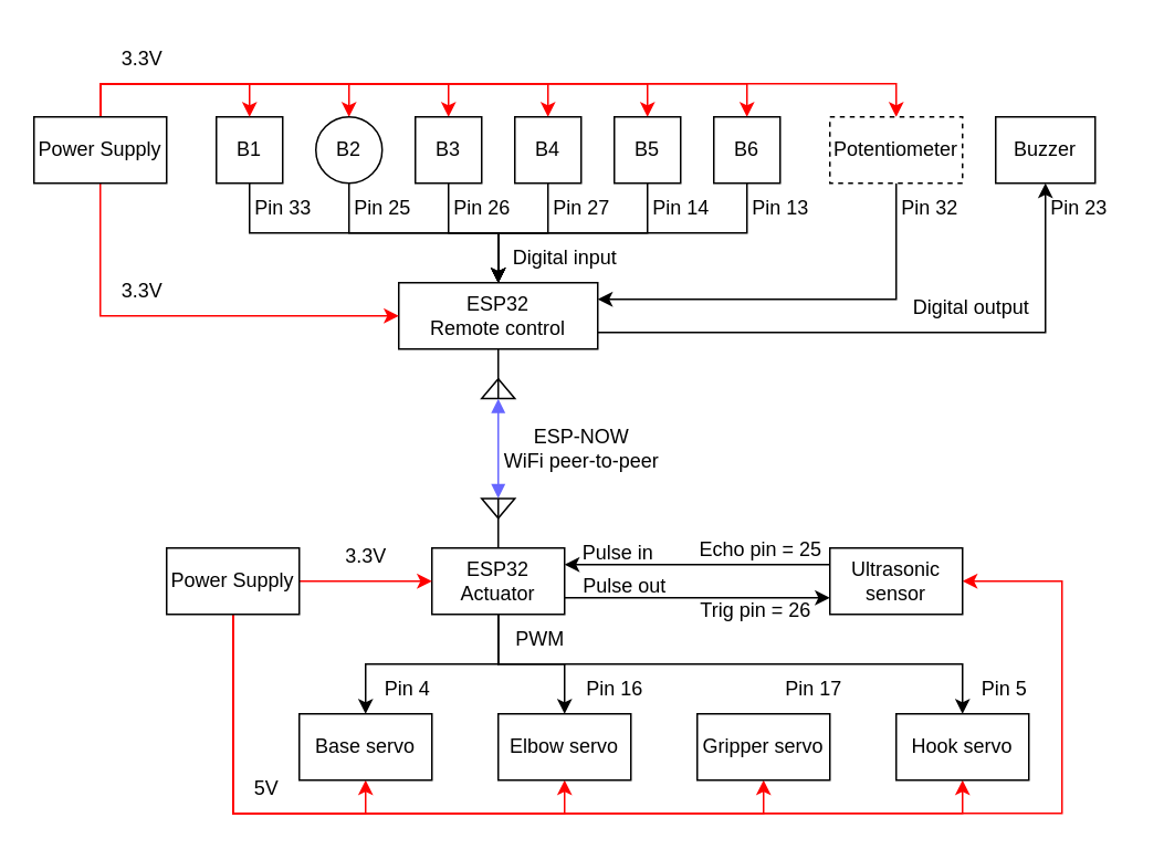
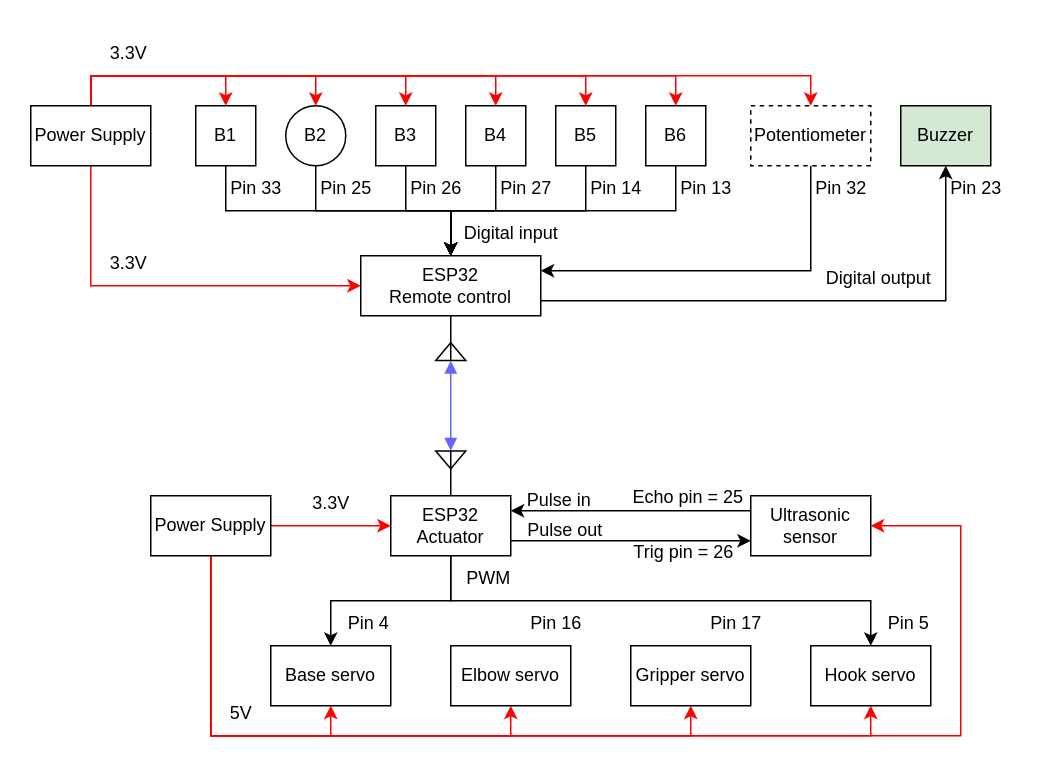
  <mxCell id="0" />
  <mxCell id="1" parent="0" />
  <mxCell id="2" style="edgeStyle=orthogonalEdgeStyle;rounded=0;orthogonalLoop=1;jettySize=auto;html=1;entryX=0.5;entryY=0;entryDx=0;entryDy=0;" edge="1" parent="1" source="6" target="14"><mxGeometry relative="1" as="geometry"><Array as="points"><mxPoint x="300" y="400" /><mxPoint x="220" y="400" /></Array></mxGeometry></mxCell>
- <mxCell id="3" style="edgeStyle=orthogonalEdgeStyle;rounded=0;orthogonalLoop=1;jettySize=auto;html=1;entryX=0.5;entryY=0;entryDx=0;entryDy=0;" edge="1" parent="1" source="6" target="15"><mxGeometry relative="1" as="geometry"><Array as="points"><mxPoint x="300" y="400" /><mxPoint x="340" y="400" /></Array></mxGeometry></mxCell>
  <mxCell id="4" style="edgeStyle=orthogonalEdgeStyle;rounded=0;orthogonalLoop=1;jettySize=auto;html=1;entryX=0.5;entryY=0;entryDx=0;entryDy=0;" edge="1" parent="1" source="6" target="17"><mxGeometry relative="1" as="geometry"><Array as="points"><mxPoint x="300" y="400" /><mxPoint x="580" y="400" /></Array></mxGeometry></mxCell>
  <mxCell id="5" style="edgeStyle=orthogonalEdgeStyle;rounded=0;orthogonalLoop=1;jettySize=auto;html=1;entryX=0;entryY=0.75;entryDx=0;entryDy=0;" edge="1" parent="1" source="6" target="24"><mxGeometry relative="1" as="geometry"><Array as="points"><mxPoint x="380" y="360" /><mxPoint x="380" y="360" /></Array></mxGeometry></mxCell>
  <mxCell id="6" value="ESP32&lt;div&gt;Actuator&lt;/div&gt;" style="rounded=0;whiteSpace=wrap;html=1;" vertex="1" parent="1"><mxGeometry x="260" y="330" width="80" height="40" as="geometry" /></mxCell>
  <mxCell id="7" value="" style="edgeStyle=orthogonalEdgeStyle;rounded=0;orthogonalLoop=1;jettySize=auto;html=1;strokeColor=#FF0000;" edge="1" parent="1" source="13" target="6"><mxGeometry relative="1" as="geometry" /></mxCell>
  <mxCell id="8" style="edgeStyle=orthogonalEdgeStyle;rounded=0;orthogonalLoop=1;jettySize=auto;html=1;entryX=0.5;entryY=1;entryDx=0;entryDy=0;strokeColor=#FF0000;" edge="1" parent="1" source="13" target="14"><mxGeometry relative="1" as="geometry" /></mxCell>
  <mxCell id="9" style="edgeStyle=orthogonalEdgeStyle;rounded=0;orthogonalLoop=1;jettySize=auto;html=1;entryX=0.5;entryY=1;entryDx=0;entryDy=0;strokeColor=#FF0000;" edge="1" parent="1" source="13" target="15"><mxGeometry relative="1" as="geometry"><Array as="points"><mxPoint x="140" y="490" /><mxPoint x="340" y="490" /></Array></mxGeometry></mxCell>
  <mxCell id="10" style="edgeStyle=orthogonalEdgeStyle;rounded=0;orthogonalLoop=1;jettySize=auto;html=1;entryX=0.5;entryY=1;entryDx=0;entryDy=0;strokeColor=#FF0000;" edge="1" parent="1" source="13" target="16"><mxGeometry relative="1" as="geometry"><Array as="points"><mxPoint x="140" y="490" /><mxPoint x="460" y="490" /></Array></mxGeometry></mxCell>
  <mxCell id="11" style="edgeStyle=orthogonalEdgeStyle;rounded=0;orthogonalLoop=1;jettySize=auto;html=1;entryX=0.5;entryY=1;entryDx=0;entryDy=0;strokeColor=#FF0000;" edge="1" parent="1" source="13" target="17"><mxGeometry relative="1" as="geometry"><Array as="points"><mxPoint x="140" y="490" /><mxPoint x="580" y="490" /></Array></mxGeometry></mxCell>
  <mxCell id="12" style="edgeStyle=orthogonalEdgeStyle;rounded=0;orthogonalLoop=1;jettySize=auto;html=1;entryX=1;entryY=0.5;entryDx=0;entryDy=0;strokeColor=#FF0000;" edge="1" parent="1" source="13" target="24"><mxGeometry relative="1" as="geometry"><Array as="points"><mxPoint x="140" y="490" /><mxPoint x="640" y="490" /><mxPoint x="640" y="350" /></Array></mxGeometry></mxCell>
  <mxCell id="13" value="Power Supply" style="rounded=0;whiteSpace=wrap;html=1;" vertex="1" parent="1"><mxGeometry x="100" y="330" width="80" height="40" as="geometry" /></mxCell>
  <mxCell id="14" value="Base servo" style="rounded=0;whiteSpace=wrap;html=1;" vertex="1" parent="1"><mxGeometry x="180" y="430" width="80" height="40" as="geometry" /></mxCell>
  <mxCell id="15" value="Elbow servo" style="rounded=0;whiteSpace=wrap;html=1;" vertex="1" parent="1"><mxGeometry x="300" y="430" width="80" height="40" as="geometry" /></mxCell>
  <mxCell id="16" value="Gripper servo" style="rounded=0;whiteSpace=wrap;html=1;" vertex="1" parent="1"><mxGeometry x="420" y="430" width="80" height="40" as="geometry" /></mxCell>
  <mxCell id="17" value="Hook servo" style="rounded=0;whiteSpace=wrap;html=1;" vertex="1" parent="1"><mxGeometry x="540" y="430" width="80" height="40" as="geometry" /></mxCell>
  <mxCell id="18" value="Pin 4" style="text;html=1;align=center;verticalAlign=middle;resizable=0;points=[];autosize=1;strokeColor=none;fillColor=none;" vertex="1" parent="1"><mxGeometry x="220" y="400" width="50" height="30" as="geometry" /></mxCell>
  <mxCell id="19" value="Pin 16" style="text;html=1;align=center;verticalAlign=middle;resizable=0;points=[];autosize=1;strokeColor=none;fillColor=none;" vertex="1" parent="1"><mxGeometry x="340" y="400" width="60" height="30" as="geometry" /></mxCell>
  <mxCell id="20" value="Pin 17" style="text;html=1;align=center;verticalAlign=middle;resizable=0;points=[];autosize=1;strokeColor=none;fillColor=none;" vertex="1" parent="1"><mxGeometry x="460" y="400" width="60" height="30" as="geometry" /></mxCell>
  <mxCell id="21" value="Pin 5" style="text;html=1;align=center;verticalAlign=middle;resizable=0;points=[];autosize=1;strokeColor=none;fillColor=none;" vertex="1" parent="1"><mxGeometry x="580" y="400" width="50" height="30" as="geometry" /></mxCell>
  <mxCell id="22" value="3.3V" style="text;html=1;align=center;verticalAlign=middle;resizable=0;points=[];autosize=1;strokeColor=none;fillColor=none;" vertex="1" parent="1"><mxGeometry x="195" y="320" width="50" height="30" as="geometry" /></mxCell>
  <mxCell id="23" style="edgeStyle=orthogonalEdgeStyle;rounded=0;orthogonalLoop=1;jettySize=auto;html=1;entryX=1;entryY=0.25;entryDx=0;entryDy=0;" edge="1" parent="1" source="24" target="6"><mxGeometry relative="1" as="geometry"><Array as="points"><mxPoint x="460" y="340" /><mxPoint x="460" y="340" /></Array></mxGeometry></mxCell>
  <mxCell id="24" value="Ultrasonic sensor" style="rounded=0;whiteSpace=wrap;html=1;" vertex="1" parent="1"><mxGeometry x="500" y="330" width="80" height="40" as="geometry" /></mxCell>
  <mxCell id="25" value="Trig pin = 26" style="text;html=1;align=center;verticalAlign=middle;resizable=0;points=[];autosize=1;strokeColor=none;fillColor=none;" vertex="1" parent="1"><mxGeometry x="410" y="353" width="90" height="30" as="geometry" /></mxCell>
  <mxCell id="26" value="Echo pin = 25" style="text;html=1;align=center;verticalAlign=middle;resizable=0;points=[];autosize=1;strokeColor=none;fillColor=none;" vertex="1" parent="1"><mxGeometry x="408" y="316" width="100" height="30" as="geometry" /></mxCell>
  <mxCell id="27" value="5V" style="text;html=1;align=center;verticalAlign=middle;resizable=0;points=[];autosize=1;strokeColor=none;fillColor=none;" vertex="1" parent="1"><mxGeometry x="140" y="460" width="40" height="30" as="geometry" /></mxCell>
  <mxCell id="28" value="" style="verticalLabelPosition=bottom;shadow=0;dashed=0;align=center;html=1;verticalAlign=top;shape=mxgraph.electrical.radio.aerial_-_antenna_2;" vertex="1" parent="1"><mxGeometry x="290" y="300" width="20" height="30" as="geometry" /></mxCell>
  <mxCell id="29" style="edgeStyle=orthogonalEdgeStyle;rounded=0;orthogonalLoop=1;jettySize=auto;html=1;entryX=0.5;entryY=1;entryDx=0;entryDy=0;" edge="1" parent="1" source="30" target="68"><mxGeometry relative="1" as="geometry"><Array as="points"><mxPoint x="630" y="200" /></Array></mxGeometry></mxCell>
  <mxCell id="30" value="ESP32&lt;div&gt;Remote control&lt;/div&gt;" style="rounded=0;whiteSpace=wrap;html=1;" vertex="1" parent="1"><mxGeometry x="240" y="170" width="120" height="40" as="geometry" /></mxCell>
  <mxCell id="31" value="" style="verticalLabelPosition=bottom;shadow=0;dashed=0;align=center;html=1;verticalAlign=top;shape=mxgraph.electrical.radio.aerial_-_antenna_2;direction=west;" vertex="1" parent="1"><mxGeometry x="290" y="210" width="20" height="30" as="geometry" /></mxCell>
  <mxCell id="32" value="" style="edgeStyle=orthogonalEdgeStyle;html=1;endArrow=block;elbow=vertical;startArrow=block;startFill=1;endFill=1;strokeColor=#6666FF;rounded=0;exitX=0.5;exitY=0;exitDx=0;exitDy=0;exitPerimeter=0;entryX=0.5;entryY=0;entryDx=0;entryDy=0;entryPerimeter=0;" edge="1" parent="1" source="31" target="28"><mxGeometry width="100" relative="1" as="geometry"><mxPoint x="270" y="260" as="sourcePoint" /><mxPoint x="370" y="260" as="targetPoint" /></mxGeometry></mxCell>
  <mxCell id="33" style="edgeStyle=orthogonalEdgeStyle;rounded=0;orthogonalLoop=1;jettySize=auto;html=1;entryX=0.5;entryY=0;entryDx=0;entryDy=0;" edge="1" parent="1" source="34" target="30"><mxGeometry relative="1" as="geometry"><Array as="points"><mxPoint x="150" y="140" /><mxPoint x="300" y="140" /></Array></mxGeometry></mxCell>
  <mxCell id="34" value="B1" style="rounded=0;whiteSpace=wrap;html=1;" vertex="1" parent="1"><mxGeometry x="130" y="70" width="40" height="40" as="geometry" /></mxCell>
  <mxCell id="35" value="PWM" style="text;html=1;align=center;verticalAlign=middle;resizable=0;points=[];autosize=1;strokeColor=none;fillColor=none;" vertex="1" parent="1"><mxGeometry x="300" y="370" width="50" height="30" as="geometry" /></mxCell>
  <mxCell id="36" value="Pulse in" style="text;html=1;align=center;verticalAlign=middle;resizable=0;points=[];autosize=1;strokeColor=none;fillColor=none;" vertex="1" parent="1"><mxGeometry x="337" y="318" width="70" height="30" as="geometry" /></mxCell>
  <mxCell id="37" style="edgeStyle=orthogonalEdgeStyle;rounded=0;orthogonalLoop=1;jettySize=auto;html=1;entryX=0;entryY=0.5;entryDx=0;entryDy=0;strokeColor=#FF0000;" edge="1" parent="1" source="45" target="30"><mxGeometry relative="1" as="geometry"><Array as="points"><mxPoint x="60" y="190" /></Array></mxGeometry></mxCell>
  <mxCell id="38" style="edgeStyle=orthogonalEdgeStyle;rounded=0;orthogonalLoop=1;jettySize=auto;html=1;entryX=0.5;entryY=0;entryDx=0;entryDy=0;strokeColor=#FF0000;" edge="1" parent="1" source="45" target="34"><mxGeometry relative="1" as="geometry"><Array as="points"><mxPoint x="60" y="50" /><mxPoint x="150" y="50" /></Array></mxGeometry></mxCell>
  <mxCell id="39" style="edgeStyle=orthogonalEdgeStyle;rounded=0;orthogonalLoop=1;jettySize=auto;html=1;entryX=0.5;entryY=0;entryDx=0;entryDy=0;strokeColor=#FF0000;" edge="1" parent="1" source="45" target="47"><mxGeometry relative="1" as="geometry"><Array as="points"><mxPoint x="60" y="50" /><mxPoint x="210" y="50" /></Array></mxGeometry></mxCell>
  <mxCell id="40" style="edgeStyle=orthogonalEdgeStyle;rounded=0;orthogonalLoop=1;jettySize=auto;html=1;entryX=0.5;entryY=0;entryDx=0;entryDy=0;strokeColor=#FF0000;" edge="1" parent="1" source="45" target="49"><mxGeometry relative="1" as="geometry"><Array as="points"><mxPoint x="60" y="50" /><mxPoint x="270" y="50" /></Array></mxGeometry></mxCell>
  <mxCell id="41" style="edgeStyle=orthogonalEdgeStyle;rounded=0;orthogonalLoop=1;jettySize=auto;html=1;entryX=0.5;entryY=0;entryDx=0;entryDy=0;strokeColor=#FF0000;" edge="1" parent="1" source="45" target="51"><mxGeometry relative="1" as="geometry"><Array as="points"><mxPoint x="60" y="50" /><mxPoint x="330" y="50" /></Array></mxGeometry></mxCell>
  <mxCell id="42" style="edgeStyle=orthogonalEdgeStyle;rounded=0;orthogonalLoop=1;jettySize=auto;html=1;entryX=0.5;entryY=0;entryDx=0;entryDy=0;strokeColor=#FF0000;" edge="1" parent="1" source="45" target="53"><mxGeometry relative="1" as="geometry"><Array as="points"><mxPoint x="60" y="50" /><mxPoint x="390" y="50" /></Array></mxGeometry></mxCell>
  <mxCell id="43" style="edgeStyle=orthogonalEdgeStyle;rounded=0;orthogonalLoop=1;jettySize=auto;html=1;entryX=0.5;entryY=0;entryDx=0;entryDy=0;strokeColor=#FF0000;" edge="1" parent="1" source="45" target="55"><mxGeometry relative="1" as="geometry"><Array as="points"><mxPoint x="60" y="50" /><mxPoint x="450" y="50" /></Array></mxGeometry></mxCell>
  <mxCell id="44" style="edgeStyle=orthogonalEdgeStyle;rounded=0;orthogonalLoop=1;jettySize=auto;html=1;entryX=0.5;entryY=0;entryDx=0;entryDy=0;strokeColor=#FF0000;" edge="1" parent="1" source="45" target="66"><mxGeometry relative="1" as="geometry"><Array as="points"><mxPoint x="60" y="50" /><mxPoint x="540" y="50" /></Array></mxGeometry></mxCell>
  <mxCell id="45" value="Power Supply" style="rounded=0;whiteSpace=wrap;html=1;" vertex="1" parent="1"><mxGeometry x="20" y="70" width="80" height="40" as="geometry" /></mxCell>
  <mxCell id="46" style="edgeStyle=orthogonalEdgeStyle;rounded=0;orthogonalLoop=1;jettySize=auto;html=1;entryX=0.5;entryY=0;entryDx=0;entryDy=0;" edge="1" parent="1" source="47" target="30"><mxGeometry relative="1" as="geometry"><Array as="points"><mxPoint x="210" y="140" /><mxPoint x="300" y="140" /></Array></mxGeometry></mxCell>
  <mxCell id="47" value="B2" style="ellipse;whiteSpace=wrap;html=1;" vertex="1" parent="1"><mxGeometry x="190" y="70" width="40" height="40" as="geometry" /></mxCell>
  <mxCell id="48" style="edgeStyle=orthogonalEdgeStyle;rounded=0;orthogonalLoop=1;jettySize=auto;html=1;entryX=0.5;entryY=0;entryDx=0;entryDy=0;" edge="1" parent="1" source="49" target="30"><mxGeometry relative="1" as="geometry" /></mxCell>
  <mxCell id="49" value="B3" style="rounded=0;whiteSpace=wrap;html=1;" vertex="1" parent="1"><mxGeometry x="250" y="70" width="40" height="40" as="geometry" /></mxCell>
  <mxCell id="50" style="edgeStyle=orthogonalEdgeStyle;rounded=0;orthogonalLoop=1;jettySize=auto;html=1;entryX=0.5;entryY=0;entryDx=0;entryDy=0;endArrow=open;" edge="1" parent="1" source="51" target="30"><mxGeometry relative="1" as="geometry" /></mxCell>
  <mxCell id="51" value="B4" style="rounded=0;whiteSpace=wrap;html=1;" vertex="1" parent="1"><mxGeometry x="310" y="70" width="40" height="40" as="geometry" /></mxCell>
  <mxCell id="52" style="edgeStyle=orthogonalEdgeStyle;rounded=0;orthogonalLoop=1;jettySize=auto;html=1;entryX=0.5;entryY=0;entryDx=0;entryDy=0;endArrow=open;" edge="1" parent="1" source="53" target="30"><mxGeometry relative="1" as="geometry"><Array as="points"><mxPoint x="390" y="140" /><mxPoint x="300" y="140" /></Array></mxGeometry></mxCell>
  <mxCell id="53" value="B5" style="rounded=0;whiteSpace=wrap;html=1;" vertex="1" parent="1"><mxGeometry x="370" y="70" width="40" height="40" as="geometry" /></mxCell>
  <mxCell id="54" style="edgeStyle=orthogonalEdgeStyle;rounded=0;orthogonalLoop=1;jettySize=auto;html=1;entryX=0.5;entryY=0;entryDx=0;entryDy=0;" edge="1" parent="1" source="55" target="30"><mxGeometry relative="1" as="geometry"><Array as="points"><mxPoint x="450" y="140" /><mxPoint x="300" y="140" /></Array></mxGeometry></mxCell>
  <mxCell id="55" value="B6" style="rounded=0;whiteSpace=wrap;html=1;" vertex="1" parent="1"><mxGeometry x="430" y="70" width="40" height="40" as="geometry" /></mxCell>
  <mxCell id="56" value="3.3V" style="text;html=1;align=center;verticalAlign=middle;resizable=0;points=[];autosize=1;strokeColor=none;fillColor=none;" vertex="1" parent="1"><mxGeometry x="60" y="160" width="50" height="30" as="geometry" /></mxCell>
  <mxCell id="57" value="3.3V" style="text;html=1;align=center;verticalAlign=middle;resizable=0;points=[];autosize=1;strokeColor=none;fillColor=none;" vertex="1" parent="1"><mxGeometry x="60" y="20" width="50" height="30" as="geometry" /></mxCell>
  <mxCell id="58" value="Digital input" style="text;html=1;align=center;verticalAlign=middle;resizable=0;points=[];autosize=1;strokeColor=none;fillColor=none;" vertex="1" parent="1"><mxGeometry x="295" y="140" width="90" height="30" as="geometry" /></mxCell>
  <mxCell id="59" value="Pin 33" style="text;html=1;align=center;verticalAlign=middle;resizable=0;points=[];autosize=1;strokeColor=none;fillColor=none;" vertex="1" parent="1"><mxGeometry x="140" y="110" width="60" height="30" as="geometry" /></mxCell>
  <mxCell id="60" value="Pin 25" style="text;html=1;align=center;verticalAlign=middle;resizable=0;points=[];autosize=1;strokeColor=none;fillColor=none;" vertex="1" parent="1"><mxGeometry x="200" y="110" width="60" height="30" as="geometry" /></mxCell>
  <mxCell id="61" value="Pin 26" style="text;html=1;align=center;verticalAlign=middle;resizable=0;points=[];autosize=1;strokeColor=none;fillColor=none;" vertex="1" parent="1"><mxGeometry x="260" y="110" width="60" height="30" as="geometry" /></mxCell>
  <mxCell id="62" value="Pin 27" style="text;html=1;align=center;verticalAlign=middle;resizable=0;points=[];autosize=1;strokeColor=none;fillColor=none;" vertex="1" parent="1"><mxGeometry x="320" y="110" width="60" height="30" as="geometry" /></mxCell>
  <mxCell id="63" value="Pin 14" style="text;html=1;align=center;verticalAlign=middle;resizable=0;points=[];autosize=1;strokeColor=none;fillColor=none;" vertex="1" parent="1"><mxGeometry x="380" y="110" width="60" height="30" as="geometry" /></mxCell>
  <mxCell id="64" value="Pin 13" style="text;html=1;align=center;verticalAlign=middle;resizable=0;points=[];autosize=1;strokeColor=none;fillColor=none;" vertex="1" parent="1"><mxGeometry x="440" y="110" width="60" height="30" as="geometry" /></mxCell>
  <mxCell id="65" style="edgeStyle=orthogonalEdgeStyle;rounded=0;orthogonalLoop=1;jettySize=auto;html=1;entryX=1;entryY=0.25;entryDx=0;entryDy=0;" edge="1" parent="1" source="66" target="30"><mxGeometry relative="1" as="geometry"><Array as="points"><mxPoint x="540" y="180" /></Array></mxGeometry></mxCell>
  <mxCell id="66" value="Potentiometer" style="rounded=0;whiteSpace=wrap;html=1;dashed=1;" vertex="1" parent="1"><mxGeometry x="500" y="70" width="80" height="40" as="geometry" /></mxCell>
  <mxCell id="67" value="Pin 32" style="text;html=1;align=center;verticalAlign=middle;resizable=0;points=[];autosize=1;strokeColor=none;fillColor=none;" vertex="1" parent="1"><mxGeometry x="530" y="110" width="60" height="30" as="geometry" /></mxCell>
- <mxCell id="68" value="Buzzer" style="rounded=0;whiteSpace=wrap;html=1;" vertex="1" parent="1"><mxGeometry x="600" y="70" width="60" height="40" as="geometry" /></mxCell>
+ <mxCell id="68" value="Buzzer" style="rounded=0;whiteSpace=wrap;html=1;fillColor=#d5e8d4;" vertex="1" parent="1"><mxGeometry x="600" y="70" width="60" height="40" as="geometry" /></mxCell>
  <mxCell id="69" value="Digital output" style="text;html=1;align=center;verticalAlign=middle;resizable=0;points=[];autosize=1;strokeColor=none;fillColor=none;" vertex="1" parent="1"><mxGeometry x="540" y="170" width="90" height="30" as="geometry" /></mxCell>
  <mxCell id="70" value="Pin 23" style="text;html=1;align=center;verticalAlign=middle;resizable=0;points=[];autosize=1;strokeColor=none;fillColor=none;" vertex="1" parent="1"><mxGeometry x="620" y="110" width="60" height="30" as="geometry" /></mxCell>
- <mxCell id="71" value="ESP-NOW&lt;div&gt;WiFi peer-to-peer&lt;/div&gt;" style="text;html=1;align=center;verticalAlign=middle;resizable=0;points=[];autosize=1;strokeColor=none;fillColor=none;" vertex="1" parent="1"><mxGeometry x="290" y="250" width="120" height="40" as="geometry" /></mxCell>
  <mxCell id="72" value="Pulse out" style="text;html=1;align=center;verticalAlign=middle;resizable=0;points=[];autosize=1;strokeColor=none;fillColor=none;" vertex="1" parent="1"><mxGeometry x="341" y="338" width="70" height="30" as="geometry" /></mxCell>
